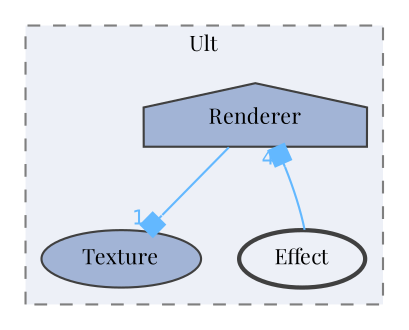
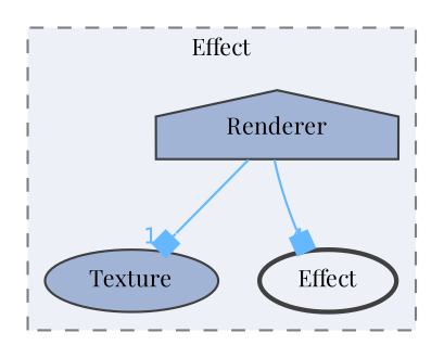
  digraph {
    compound=true
    fontname="Playfair Display"
    node [color=grey25 fillcolor="#a2b4d6" fontname="Playfair Display" fontsize=10 shape=ellipse style=filled]
    edge [arrowhead=box color=steelblue1 fontcolor=steelblue1 fontname="Playfair Display" fontsize=10 labeldistance=1.5 labelfontname=Helvetica labelfontsize=10]
    n1 [height=0.2 label=Renderer shape=house width=0.4]
    n2 [height=0.2 label=Texture width=0.4]
    n3 [fillcolor="#edf0f7" height=0.2 label=Effect style="filled,bold" width=0.4]
    subgraph cluster_1 {
      bgcolor="#edf0f7"
      fontsize=10
-     label=Ult
+     label=Effect
      pencolor=grey50
      style="filled,dashed"
      n1
      n2
      n3
    }
    n1 -> n2 [headlabel=1]
-   n3 -> n1 [headlabel=4]
+   n1 -> n3 [headlabel=4]
  }
